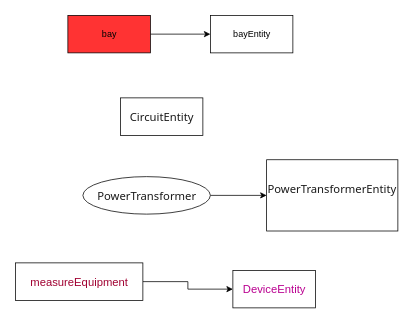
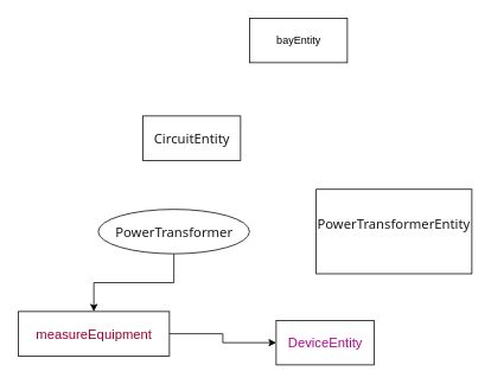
  <mxCell id="0" />
  <mxCell id="1" parent="0" />
- <mxCell id="2" value="" style="edgeStyle=orthogonalEdgeStyle;rounded=0;orthogonalLoop=1;jettySize=auto;html=1;" edge="1" parent="1" source="3" target="4"><mxGeometry relative="1" as="geometry" /></mxCell>
- <mxCell id="3" value="bay" style="html=1;fillColor=#FF3333;" vertex="1" parent="1"><mxGeometry x="90" y="20" width="110" height="50" as="geometry" /></mxCell>
  <mxCell id="4" value="bayEntity" style="html=1;" vertex="1" parent="1"><mxGeometry x="280" y="20" width="110" height="50" as="geometry" /></mxCell>
  <mxCell id="5" value="&lt;span style=&quot;color: rgba(0, 0, 0, 0.9); font-family: &amp;quot;Segoe UI VSS (Regular)&amp;quot;, &amp;quot;Segoe UI&amp;quot;, -apple-system, BlinkMacSystemFont, Roboto, &amp;quot;Helvetica Neue&amp;quot;, Helvetica, Ubuntu, Arial, sans-serif, &amp;quot;Apple Color Emoji&amp;quot;, &amp;quot;Segoe UI Emoji&amp;quot;, &amp;quot;Segoe UI Symbol&amp;quot;; font-size: 15px; text-align: left; background-color: rgb(255, 255, 255);&quot;&gt;CircuitEntity&lt;/span&gt;" style="html=1;" vertex="1" parent="1"><mxGeometry x="160" y="130" width="110" height="50" as="geometry" /></mxCell>
- <mxCell id="6" value="" style="edgeStyle=orthogonalEdgeStyle;rounded=0;orthogonalLoop=1;jettySize=auto;html=1;" edge="1" parent="1" source="7" target="8"><mxGeometry relative="1" as="geometry" /></mxCell>
+ <mxCell id="6" value="" style="edgeStyle=orthogonalEdgeStyle;rounded=0;orthogonalLoop=1;jettySize=auto;html=1;" edge="1" parent="1" source="7" target="11"><mxGeometry relative="1" as="geometry" /></mxCell>
  <mxCell id="7" value="&lt;span style=&quot;color: rgba(0, 0, 0, 0.9); font-family: &amp;quot;Segoe UI VSS (Regular)&amp;quot;, &amp;quot;Segoe UI&amp;quot;, -apple-system, BlinkMacSystemFont, Roboto, &amp;quot;Helvetica Neue&amp;quot;, Helvetica, Ubuntu, Arial, sans-serif, &amp;quot;Apple Color Emoji&amp;quot;, &amp;quot;Segoe UI Emoji&amp;quot;, &amp;quot;Segoe UI Symbol&amp;quot;; font-size: 15px; text-align: left; background-color: rgb(255, 255, 255);&quot;&gt;PowerTransformer&lt;/span&gt;" style="ellipse;html=1;fillColor=#FFFFFF;" vertex="1" parent="1"><mxGeometry x="110" y="235" width="170" height="50" as="geometry" /></mxCell>
  <mxCell id="8" value="&lt;span style=&quot;color: rgba(0, 0, 0, 0.9); font-family: &amp;quot;Segoe UI VSS (Regular)&amp;quot;, &amp;quot;Segoe UI&amp;quot;, -apple-system, BlinkMacSystemFont, Roboto, &amp;quot;Helvetica Neue&amp;quot;, Helvetica, Ubuntu, Arial, sans-serif, &amp;quot;Apple Color Emoji&amp;quot;, &amp;quot;Segoe UI Emoji&amp;quot;, &amp;quot;Segoe UI Symbol&amp;quot;; font-size: 15px; text-align: left; background-color: rgb(255, 255, 255);&quot;&gt;PowerTransformerEntity&lt;br&gt;&lt;br&gt;&lt;/span&gt;" style="whiteSpace=wrap;html=1;fillColor=#FFFFFF;" vertex="1" parent="1"><mxGeometry x="355" y="212.5" width="175" height="95" as="geometry" /></mxCell>
  <mxCell id="9" value="&lt;span style=&quot;text-align: left; background-color: rgb(255, 255, 255);&quot;&gt;&lt;font face=&quot;Segoe UI VSS (Regular), Segoe UI, -apple-system, BlinkMacSystemFont, Roboto, Helvetica Neue, Helvetica, Ubuntu, Arial, sans-serif, Apple Color Emoji, Segoe UI Emoji, Segoe UI Symbol&quot; color=&quot;rgba(0, 0, 0, 0.902)&quot;&gt;&lt;span style=&quot;font-size: 15px;&quot;&gt;DeviceEntity&lt;/span&gt;&lt;/font&gt;&lt;/span&gt;" style="html=1;" vertex="1" parent="1"><mxGeometry x="310" y="360" width="110" height="50" as="geometry" /></mxCell>
  <mxCell id="10" value="" style="edgeStyle=orthogonalEdgeStyle;rounded=0;orthogonalLoop=1;jettySize=auto;html=1;" edge="1" parent="1" source="11" target="9"><mxGeometry relative="1" as="geometry" /></mxCell>
  <mxCell id="11" value="&lt;div style=&quot;text-align: left;&quot;&gt;&lt;font color=&quot;#a00031&quot;&gt;&lt;span style=&quot;font-size: 15px; background-color: rgb(255, 255, 255);&quot;&gt;measureEquipment&lt;/span&gt;&lt;/font&gt;&lt;/div&gt;" style="html=1;fillColor=#FFFFFF;" vertex="1" parent="1"><mxGeometry x="20" y="350" width="170" height="50" as="geometry" /></mxCell>
